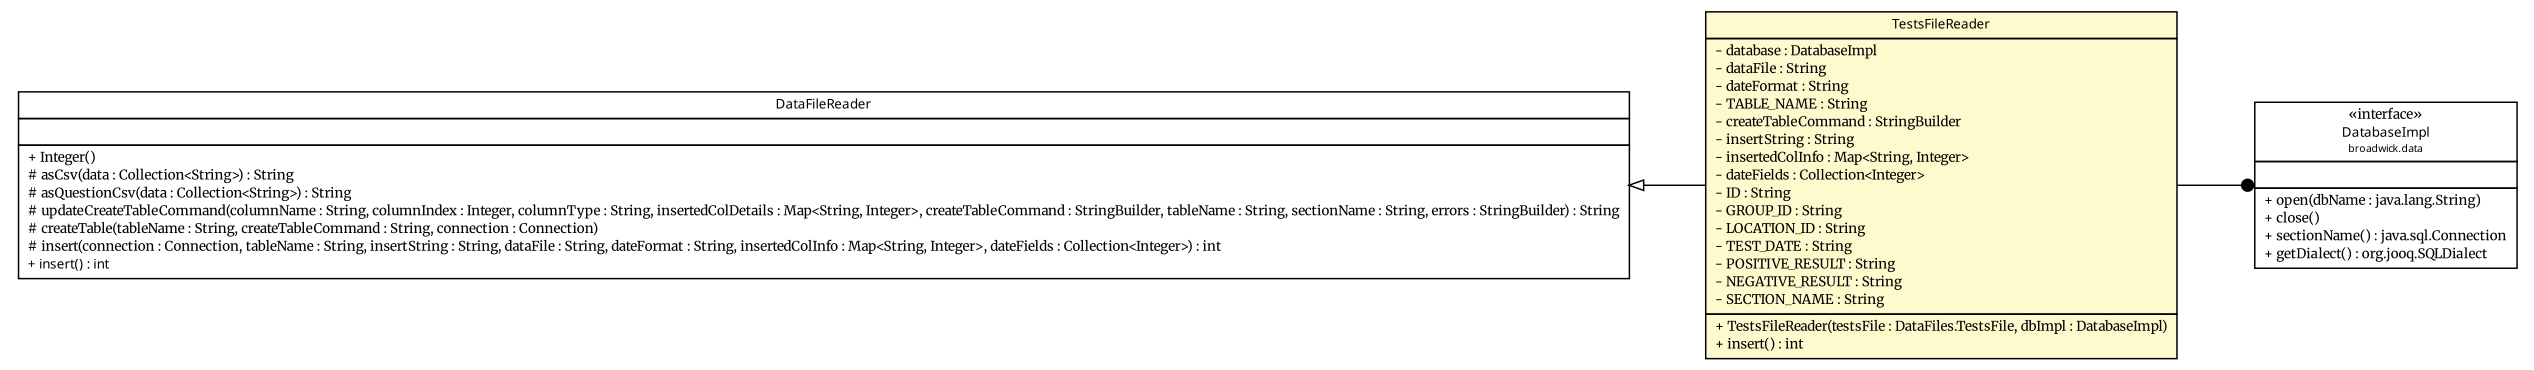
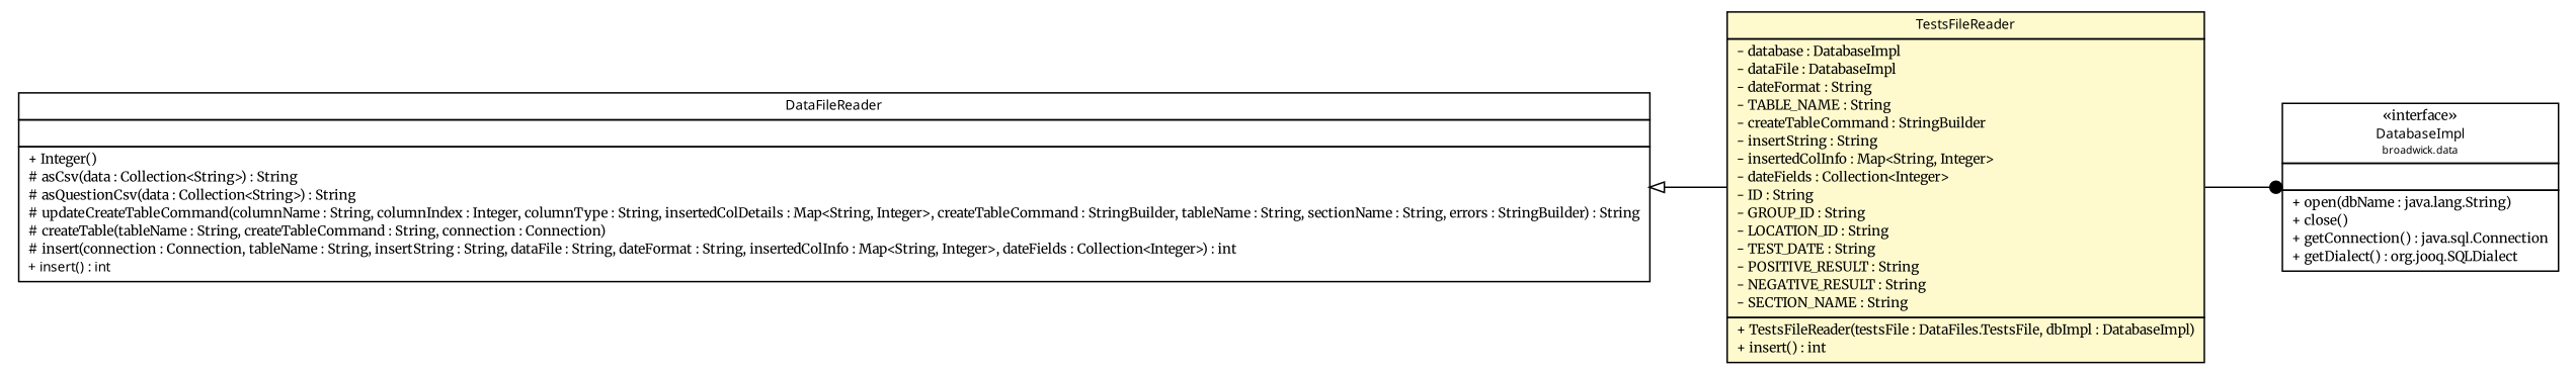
  digraph {
    fontname=Merriweather
    nodesep=0.25
    rankdir=LR
    ranksep=0.5
    node [fontcolor=black fontname=Merriweather fontsize=9.0 shape=plaintext]
    edge [fontname=Merriweather headport=p labelfontname="Trebuchet MS" labelfontsize=10 tailport=p]
-   n1 [label=<<table title="broadwick.data.DatabaseImpl" border="0" cellborder="1" cellspacing="0" cellpadding="2" port="p" href="../DatabaseImpl.html"> 		<tr><td><table border="0" cellspacing="0" cellpadding="1"> <tr><td align="center" balign="center"> &#171;interface&#187; </td></tr> <tr><td align="center" balign="center"><font face="Trebuchet MS"> DatabaseImpl </font></td></tr> <tr><td align="center" balign="center"><font face="Trebuchet MS" point-size="7.0"> broadwick.data </font></td></tr> 		</table></td></tr> 		<tr><td><table border="0" cellspacing="0" cellpadding="1"> <tr><td align="left" balign="left">  </td></tr> 		</table></td></tr> 		<tr><td><table border="0" cellspacing="0" cellpadding="1"> <tr><td align="left" balign="left"> + open(dbName : java.lang.String) </td></tr> <tr><td align="left" balign="left"> + close() </td></tr> <tr><td align="left" balign="left"> + sectionName() : java.sql.Connection </td></tr> <tr><td align="left" balign="left"> + getDialect() : org.jooq.SQLDialect </td></tr> 		</table></td></tr> 		</table>>]
-   n2 [label=<<table title="broadwick.data.readers.TestsFileReader" border="0" cellborder="1" cellspacing="0" cellpadding="2" port="p" bgcolor="lemonChiffon" href="./TestsFileReader.html"> 		<tr><td><table border="0" cellspacing="0" cellpadding="1"> <tr><td align="center" balign="center"><font face="Trebuchet MS"> TestsFileReader </font></td></tr> 		</table></td></tr> 		<tr><td><table border="0" cellspacing="0" cellpadding="1"> <tr><td align="left" balign="left"> - database : DatabaseImpl </td></tr> <tr><td align="left" balign="left"> - dataFile : String </td></tr> <tr><td align="left" balign="left"> - dateFormat : String </td></tr> <tr><td align="left" balign="left"> - TABLE_NAME : String </td></tr> <tr><td align="left" balign="left"> - createTableCommand : StringBuilder </td></tr> <tr><td align="left" balign="left"> - insertString : String </td></tr> <tr><td align="left" balign="left"> - insertedColInfo : Map&lt;String, Integer&gt; </td></tr> <tr><td align="left" balign="left"> - dateFields : Collection&lt;Integer&gt; </td></tr> <tr><td align="left" balign="left"> - ID : String </td></tr> <tr><td align="left" balign="left"> - GROUP_ID : String </td></tr> <tr><td align="left" balign="left"> - LOCATION_ID : String </td></tr> <tr><td align="left" balign="left"> - TEST_DATE : String </td></tr> <tr><td align="left" balign="left"> - POSITIVE_RESULT : String </td></tr> <tr><td align="left" balign="left"> - NEGATIVE_RESULT : String </td></tr> <tr><td align="left" balign="left"> - SECTION_NAME : String </td></tr> 		</table></td></tr> 		<tr><td><table border="0" cellspacing="0" cellpadding="1"> <tr><td align="left" balign="left"> + TestsFileReader(testsFile : DataFiles.TestsFile, dbImpl : DatabaseImpl) </td></tr> <tr><td align="left" balign="left"> + insert() : int </td></tr> 		</table></td></tr> 		</table>>]
+   n1 [label=<<table title="broadwick.data.DatabaseImpl" border="0" cellborder="1" cellspacing="0" cellpadding="2" port="p" href="../DatabaseImpl.html"> 		<tr><td><table border="0" cellspacing="0" cellpadding="1"> <tr><td align="center" balign="center"> &#171;interface&#187; </td></tr> <tr><td align="center" balign="center"><font face="Trebuchet MS"> DatabaseImpl </font></td></tr> <tr><td align="center" balign="center"><font face="Trebuchet MS" point-size="7.0"> broadwick.data </font></td></tr> 		</table></td></tr> 		<tr><td><table border="0" cellspacing="0" cellpadding="1"> <tr><td align="left" balign="left">  </td></tr> 		</table></td></tr> 		<tr><td><table border="0" cellspacing="0" cellpadding="1"> <tr><td align="left" balign="left"> + open(dbName : java.lang.String) </td></tr> <tr><td align="left" balign="left"> + close() </td></tr> <tr><td align="left" balign="left"> + getConnection() : java.sql.Connection </td></tr> <tr><td align="left" balign="left"> + getDialect() : org.jooq.SQLDialect </td></tr> 		</table></td></tr> 		</table>>]
+   n2 [label=<<table title="broadwick.data.readers.TestsFileReader" border="0" cellborder="1" cellspacing="0" cellpadding="2" port="p" bgcolor="lemonChiffon" href="./TestsFileReader.html"> 		<tr><td><table border="0" cellspacing="0" cellpadding="1"> <tr><td align="center" balign="center"><font face="Trebuchet MS"> TestsFileReader </font></td></tr> 		</table></td></tr> 		<tr><td><table border="0" cellspacing="0" cellpadding="1"> <tr><td align="left" balign="left"> - database : DatabaseImpl </td></tr> <tr><td align="left" balign="left"> - dataFile : DatabaseImpl </td></tr> <tr><td align="left" balign="left"> - dateFormat : String </td></tr> <tr><td align="left" balign="left"> - TABLE_NAME : String </td></tr> <tr><td align="left" balign="left"> - createTableCommand : StringBuilder </td></tr> <tr><td align="left" balign="left"> - insertString : String </td></tr> <tr><td align="left" balign="left"> - insertedColInfo : Map&lt;String, Integer&gt; </td></tr> <tr><td align="left" balign="left"> - dateFields : Collection&lt;Integer&gt; </td></tr> <tr><td align="left" balign="left"> - ID : String </td></tr> <tr><td align="left" balign="left"> - GROUP_ID : String </td></tr> <tr><td align="left" balign="left"> - LOCATION_ID : String </td></tr> <tr><td align="left" balign="left"> - TEST_DATE : String </td></tr> <tr><td align="left" balign="left"> - POSITIVE_RESULT : String </td></tr> <tr><td align="left" balign="left"> - NEGATIVE_RESULT : String </td></tr> <tr><td align="left" balign="left"> - SECTION_NAME : String </td></tr> 		</table></td></tr> 		<tr><td><table border="0" cellspacing="0" cellpadding="1"> <tr><td align="left" balign="left"> + TestsFileReader(testsFile : DataFiles.TestsFile, dbImpl : DatabaseImpl) </td></tr> <tr><td align="left" balign="left"> + insert() : int </td></tr> 		</table></td></tr> 		</table>>]
    n3 [label=<<table title="broadwick.data.readers.DataFileReader" border="0" cellborder="1" cellspacing="0" cellpadding="2" port="p" href="./DataFileReader.html"> 		<tr><td><table border="0" cellspacing="0" cellpadding="1"> <tr><td align="center" balign="center"><font face="Trebuchet MS"> DataFileReader </font></td></tr> 		</table></td></tr> 		<tr><td><table border="0" cellspacing="0" cellpadding="1"> <tr><td align="left" balign="left">  </td></tr> 		</table></td></tr> 		<tr><td><table border="0" cellspacing="0" cellpadding="1"> <tr><td align="left" balign="left"> + Integer() </td></tr> <tr><td align="left" balign="left"> # asCsv(data : Collection&lt;String&gt;) : String </td></tr> <tr><td align="left" balign="left"> # asQuestionCsv(data : Collection&lt;String&gt;) : String </td></tr> <tr><td align="left" balign="left"> # updateCreateTableCommand(columnName : String, columnIndex : Integer, columnType : String, insertedColDetails : Map&lt;String, Integer&gt;, createTableCommand : StringBuilder, tableName : String, sectionName : String, errors : StringBuilder) : String </td></tr> <tr><td align="left" balign="left"> # createTable(tableName : String, createTableCommand : String, connection : Connection) </td></tr> <tr><td align="left" balign="left"> # insert(connection : Connection, tableName : String, insertString : String, dataFile : String, dateFormat : String, insertedColInfo : Map&lt;String, Integer&gt;, dateFields : Collection&lt;Integer&gt;) : int </td></tr> <tr><td align="left" balign="left"><font face="Trebuchet MS" point-size="9.0"> + insert() : int </font></td></tr> 		</table></td></tr> 		</table>>]
    n2 -> n1 [arrowhead=dot color=black fontcolor=black fontsize=10.0]
    n3 -> n2 [arrowtail=empty dir=back fontsize=10]
  }
